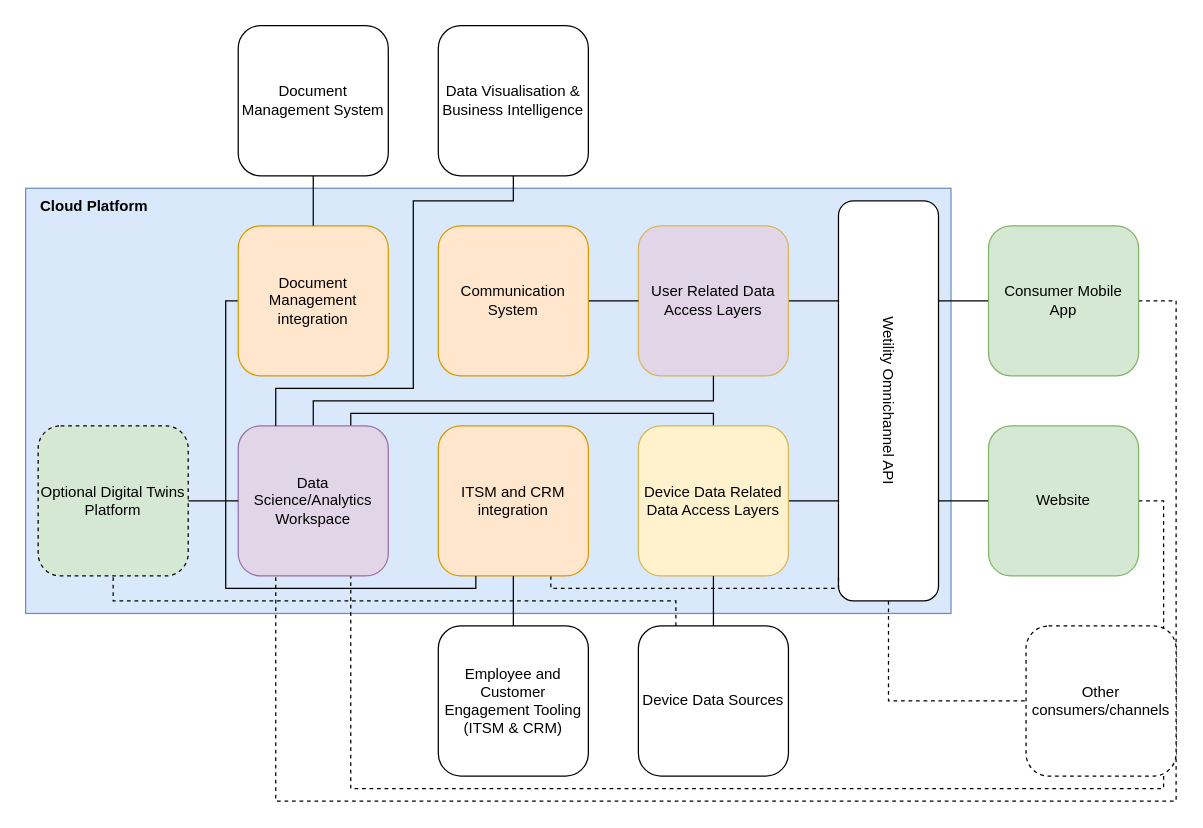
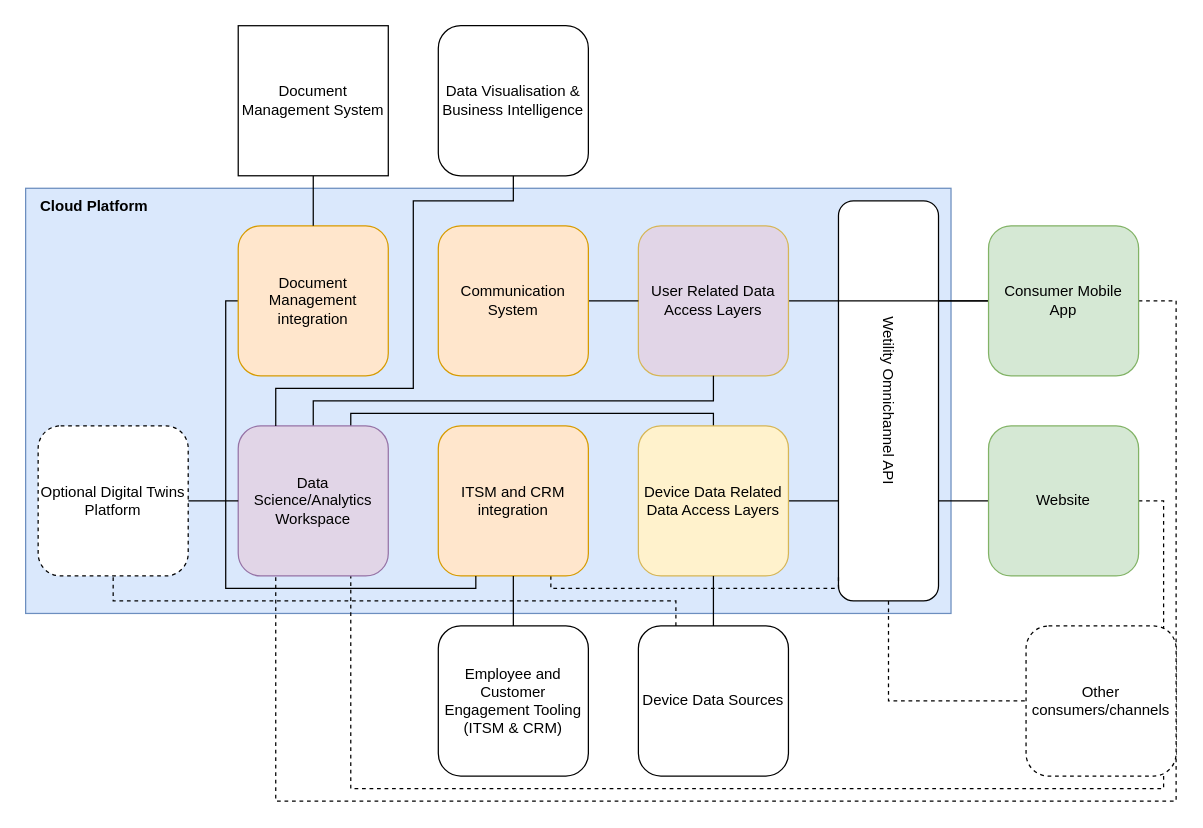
  <mxCell id="0" />
  <mxCell id="1" parent="0" />
  <mxCell id="2" value="" style="rounded=0;whiteSpace=wrap;html=1;fillColor=#dae8fc;strokeColor=#6c8ebf;" vertex="1" parent="1"><mxGeometry x="20" y="150" width="740" height="340" as="geometry" /></mxCell>
  <mxCell id="3" style="edgeStyle=orthogonalEdgeStyle;rounded=0;orthogonalLoop=1;jettySize=auto;html=1;exitX=0.25;exitY=0;exitDx=0;exitDy=0;entryX=0;entryY=0.5;entryDx=0;entryDy=0;endArrow=none;endFill=0;" edge="1" parent="1" source="6" target="15"><mxGeometry relative="1" as="geometry" /></mxCell>
  <mxCell id="4" style="edgeStyle=orthogonalEdgeStyle;rounded=0;orthogonalLoop=1;jettySize=auto;html=1;exitX=0.75;exitY=0;exitDx=0;exitDy=0;entryX=0;entryY=0.5;entryDx=0;entryDy=0;endArrow=none;endFill=0;" edge="1" parent="1" source="6" target="17"><mxGeometry relative="1" as="geometry" /></mxCell>
  <mxCell id="5" style="edgeStyle=orthogonalEdgeStyle;rounded=0;orthogonalLoop=1;jettySize=auto;html=1;exitX=1;exitY=0.5;exitDx=0;exitDy=0;entryX=0;entryY=0.5;entryDx=0;entryDy=0;endArrow=none;endFill=0;dashed=1;" edge="1" parent="1" source="6" target="35"><mxGeometry relative="1" as="geometry" /></mxCell>
  <mxCell id="6" value="Wetility Omnichannel API" style="rounded=1;whiteSpace=wrap;html=1;rotation=90;" vertex="1" parent="1"><mxGeometry x="550" y="280" width="320" height="80" as="geometry" /></mxCell>
- <mxCell id="7" style="edgeStyle=orthogonalEdgeStyle;rounded=0;orthogonalLoop=1;jettySize=auto;html=1;exitX=1;exitY=0.5;exitDx=0;exitDy=0;entryX=0.25;entryY=1;entryDx=0;entryDy=0;endArrow=none;endFill=0;" edge="1" parent="1" source="8" target="6"><mxGeometry relative="1" as="geometry" /></mxCell>
+ <mxCell id="7" style="edgeStyle=orthogonalEdgeStyle;rounded=0;orthogonalLoop=1;jettySize=auto;html=1;exitX=1;exitY=0.5;exitDx=0;exitDy=0;endArrow=none;endFill=0;" edge="1" parent="1" source="8" target="15"><mxGeometry relative="1" as="geometry" /></mxCell>
  <mxCell id="8" value="User Related Data Access Layers" style="rounded=1;whiteSpace=wrap;html=1;fillColor=#e1d5e7;strokeColor=#d6b656;" vertex="1" parent="1"><mxGeometry x="510" y="180" width="120" height="120" as="geometry" /></mxCell>
  <mxCell id="9" style="edgeStyle=orthogonalEdgeStyle;rounded=0;orthogonalLoop=1;jettySize=auto;html=1;exitX=1;exitY=0.5;exitDx=0;exitDy=0;entryX=0.75;entryY=1;entryDx=0;entryDy=0;endArrow=none;endFill=0;" edge="1" parent="1" source="11" target="6"><mxGeometry relative="1" as="geometry" /></mxCell>
  <mxCell id="10" style="edgeStyle=orthogonalEdgeStyle;rounded=0;orthogonalLoop=1;jettySize=auto;html=1;exitX=0.5;exitY=0;exitDx=0;exitDy=0;entryX=0.75;entryY=0;entryDx=0;entryDy=0;endArrow=none;endFill=0;" edge="1" parent="1" source="11" target="21"><mxGeometry relative="1" as="geometry"><Array as="points"><mxPoint x="570" y="330" /><mxPoint x="280" y="330" /></Array></mxGeometry></mxCell>
  <mxCell id="11" value="Device Data Related Data Access Layers" style="rounded=1;whiteSpace=wrap;html=1;fillColor=#fff2cc;strokeColor=#d6b656;" vertex="1" parent="1"><mxGeometry x="510" y="340" width="120" height="120" as="geometry" /></mxCell>
  <mxCell id="12" style="edgeStyle=orthogonalEdgeStyle;rounded=0;orthogonalLoop=1;jettySize=auto;html=1;exitX=1;exitY=0.5;exitDx=0;exitDy=0;entryX=0;entryY=0.5;entryDx=0;entryDy=0;endArrow=none;endFill=0;" edge="1" parent="1" source="13" target="8"><mxGeometry relative="1" as="geometry" /></mxCell>
  <mxCell id="13" value="Communication System" style="rounded=1;whiteSpace=wrap;html=1;fillColor=#ffe6cc;strokeColor=#d79b00;" vertex="1" parent="1"><mxGeometry x="350" y="180" width="120" height="120" as="geometry" /></mxCell>
  <mxCell id="14" style="edgeStyle=orthogonalEdgeStyle;rounded=0;orthogonalLoop=1;jettySize=auto;html=1;exitX=1;exitY=0.5;exitDx=0;exitDy=0;entryX=0.25;entryY=1;entryDx=0;entryDy=0;dashed=1;endArrow=none;endFill=0;" edge="1" parent="1" source="15" target="21"><mxGeometry relative="1" as="geometry"><Array as="points"><mxPoint x="940" y="240" /><mxPoint x="940" y="640" /><mxPoint x="220" y="640" /></Array></mxGeometry></mxCell>
  <mxCell id="15" value="Consumer Mobile App" style="rounded=1;whiteSpace=wrap;html=1;fillColor=#d5e8d4;strokeColor=#82b366;" vertex="1" parent="1"><mxGeometry x="790" y="180" width="120" height="120" as="geometry" /></mxCell>
  <mxCell id="16" style="edgeStyle=orthogonalEdgeStyle;rounded=0;orthogonalLoop=1;jettySize=auto;html=1;exitX=1;exitY=0.5;exitDx=0;exitDy=0;entryX=0.75;entryY=1;entryDx=0;entryDy=0;dashed=1;endArrow=none;endFill=0;" edge="1" parent="1" source="17" target="21"><mxGeometry relative="1" as="geometry"><Array as="points"><mxPoint x="930" y="400" /><mxPoint x="930" y="630" /><mxPoint x="280" y="630" /></Array></mxGeometry></mxCell>
  <mxCell id="17" value="Website" style="rounded=1;whiteSpace=wrap;html=1;fillColor=#d5e8d4;strokeColor=#82b366;" vertex="1" parent="1"><mxGeometry x="790" y="340" width="120" height="120" as="geometry" /></mxCell>
  <mxCell id="18" style="edgeStyle=orthogonalEdgeStyle;rounded=0;orthogonalLoop=1;jettySize=auto;html=1;exitX=0.75;exitY=1;exitDx=0;exitDy=0;entryX=0.937;entryY=1;entryDx=0;entryDy=0;entryPerimeter=0;dashed=1;endArrow=none;endFill=0;" edge="1" parent="1" source="19" target="6"><mxGeometry relative="1" as="geometry"><Array as="points"><mxPoint x="440" y="470" /><mxPoint x="670" y="470" /></Array></mxGeometry></mxCell>
  <mxCell id="19" value="ITSM and CRM integration" style="rounded=1;whiteSpace=wrap;html=1;fillColor=#ffe6cc;strokeColor=#d79b00;" vertex="1" parent="1"><mxGeometry x="350" y="340" width="120" height="120" as="geometry" /></mxCell>
  <mxCell id="20" style="edgeStyle=orthogonalEdgeStyle;rounded=0;orthogonalLoop=1;jettySize=auto;html=1;exitX=0.5;exitY=0;exitDx=0;exitDy=0;endArrow=none;endFill=0;" edge="1" parent="1" source="21" target="8"><mxGeometry relative="1" as="geometry"><Array as="points"><mxPoint x="250" y="320" /><mxPoint x="570" y="320" /></Array></mxGeometry></mxCell>
  <mxCell id="21" value="Data Science/Analytics Workspace" style="rounded=1;whiteSpace=wrap;html=1;fillColor=#e1d5e7;strokeColor=#9673a6;" vertex="1" parent="1"><mxGeometry y="340" width="120" height="120" as="geometry" x="190" /></mxCell>
  <mxCell id="22" style="edgeStyle=orthogonalEdgeStyle;rounded=0;orthogonalLoop=1;jettySize=auto;html=1;exitX=0;exitY=0.5;exitDx=0;exitDy=0;entryX=0.25;entryY=1;entryDx=0;entryDy=0;endArrow=none;endFill=0;" edge="1" parent="1" source="23" target="19"><mxGeometry relative="1" as="geometry"><Array as="points"><mxPoint x="180" y="240" /><mxPoint x="180" y="470" /><mxPoint x="380" y="470" /></Array></mxGeometry></mxCell>
  <mxCell id="23" value="Document Management integration" style="rounded=1;whiteSpace=wrap;html=1;fillColor=#ffe6cc;strokeColor=#d79b00;" vertex="1" parent="1"><mxGeometry y="180" width="120" height="120" as="geometry" x="190" /></mxCell>
  <mxCell id="24" style="edgeStyle=orthogonalEdgeStyle;rounded=0;orthogonalLoop=1;jettySize=auto;html=1;exitX=1;exitY=0.5;exitDx=0;exitDy=0;entryX=0;entryY=0.5;entryDx=0;entryDy=0;endArrow=none;endFill=0;" edge="1" parent="1" source="25" target="21"><mxGeometry relative="1" as="geometry" /></mxCell>
- <mxCell id="25" value="Optional Digital Twins Platform" style="rounded=1;whiteSpace=wrap;html=1;dashed=1;fillColor=#d5e8d4;" vertex="1" parent="1"><mxGeometry x="30" y="340" width="120" height="120" as="geometry" /></mxCell>
+ <mxCell id="25" value="Optional Digital Twins Platform" style="rounded=1;whiteSpace=wrap;html=1;dashed=1;" vertex="1" parent="1"><mxGeometry x="30" y="340" width="120" height="120" as="geometry" /></mxCell>
  <mxCell id="26" style="edgeStyle=orthogonalEdgeStyle;rounded=0;orthogonalLoop=1;jettySize=auto;html=1;exitX=0.5;exitY=0;exitDx=0;exitDy=0;entryX=0.5;entryY=1;entryDx=0;entryDy=0;endArrow=none;endFill=0;" edge="1" parent="1" source="27" target="19"><mxGeometry relative="1" as="geometry" /></mxCell>
  <mxCell id="27" value="Employee and Customer Engagement Tooling (ITSM &amp;amp; CRM)" style="rounded=1;whiteSpace=wrap;html=1;" vertex="1" parent="1"><mxGeometry x="350" y="500" width="120" height="120" as="geometry" /></mxCell>
  <mxCell id="28" style="edgeStyle=orthogonalEdgeStyle;rounded=0;orthogonalLoop=1;jettySize=auto;html=1;exitX=0.5;exitY=0;exitDx=0;exitDy=0;entryX=0.5;entryY=1;entryDx=0;entryDy=0;endArrow=none;endFill=0;" edge="1" parent="1" source="30" target="11"><mxGeometry relative="1" as="geometry" /></mxCell>
  <mxCell id="29" style="edgeStyle=orthogonalEdgeStyle;rounded=0;orthogonalLoop=1;jettySize=auto;html=1;exitX=0.25;exitY=0;exitDx=0;exitDy=0;entryX=0.5;entryY=1;entryDx=0;entryDy=0;endArrow=none;endFill=0;dashed=1;" edge="1" parent="1" source="30" target="25"><mxGeometry relative="1" as="geometry" /></mxCell>
  <mxCell id="30" value="Device Data Sources" style="rounded=1;whiteSpace=wrap;html=1;" vertex="1" parent="1"><mxGeometry x="510" y="500" width="120" height="120" as="geometry" /></mxCell>
  <mxCell id="31" style="edgeStyle=orthogonalEdgeStyle;rounded=0;orthogonalLoop=1;jettySize=auto;html=1;exitX=0.5;exitY=1;exitDx=0;exitDy=0;entryX=0.5;entryY=0;entryDx=0;entryDy=0;endArrow=none;endFill=0;" edge="1" parent="1" source="32" target="23"><mxGeometry relative="1" as="geometry" /></mxCell>
- <mxCell id="32" value="Document Management System" style="rounded=1;whiteSpace=wrap;html=1;" vertex="1" parent="1"><mxGeometry y="20" width="120" height="120" as="geometry" x="190" /></mxCell>
+ <mxCell id="32" value="Document Management System" style="whiteSpace=wrap;html=1;rounded=0;" vertex="1" parent="1"><mxGeometry y="20" width="120" height="120" as="geometry" x="190" /></mxCell>
  <mxCell id="33" style="edgeStyle=orthogonalEdgeStyle;rounded=0;orthogonalLoop=1;jettySize=auto;html=1;exitX=0.5;exitY=1;exitDx=0;exitDy=0;entryX=0.25;entryY=0;entryDx=0;entryDy=0;endArrow=none;endFill=0;" edge="1" parent="1" source="34" target="21"><mxGeometry relative="1" as="geometry"><Array as="points"><mxPoint x="410" y="160" /><mxPoint x="330" y="160" /><mxPoint x="330" y="310" /><mxPoint x="220" y="310" /></Array></mxGeometry></mxCell>
  <mxCell id="34" value="Data Visualisation &amp;amp; Business Intelligence" style="rounded=1;whiteSpace=wrap;html=1;" vertex="1" parent="1"><mxGeometry x="350" y="20" width="120" height="120" as="geometry" /></mxCell>
  <mxCell id="35" value="Other consumers/channels" style="rounded=1;whiteSpace=wrap;html=1;dashed=1;" vertex="1" parent="1"><mxGeometry x="820" y="500" width="120" height="120" as="geometry" /></mxCell>
  <mxCell id="36" value="Cloud Platform" style="text;html=1;strokeColor=none;fillColor=none;align=center;verticalAlign=middle;whiteSpace=wrap;rounded=0;fontStyle=1" vertex="1" parent="1"><mxGeometry x="20" y="150" width="110" height="30" as="geometry" /></mxCell>
